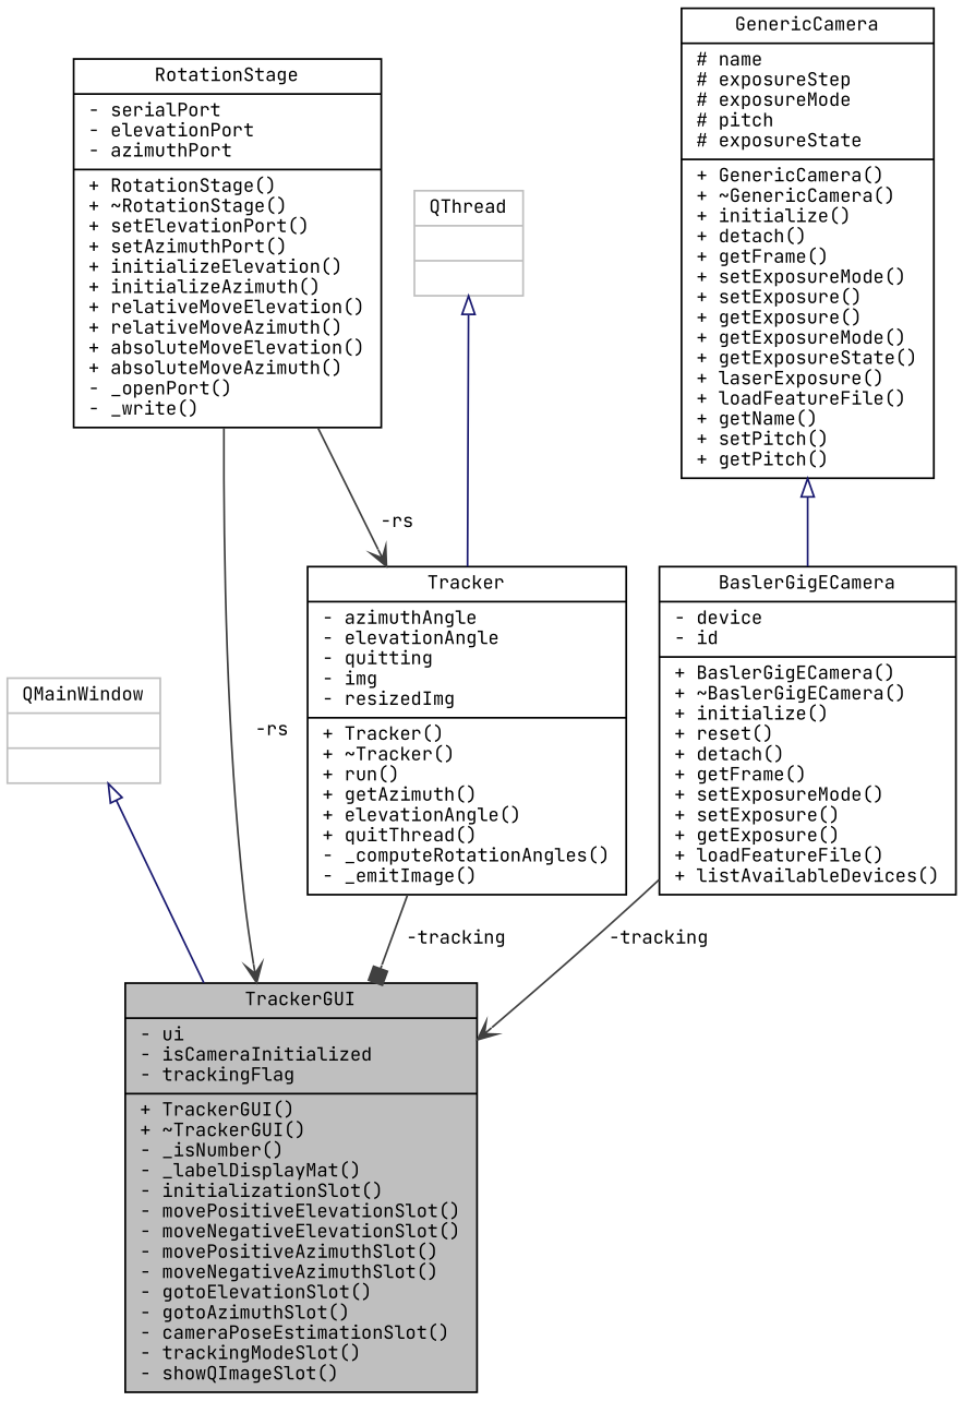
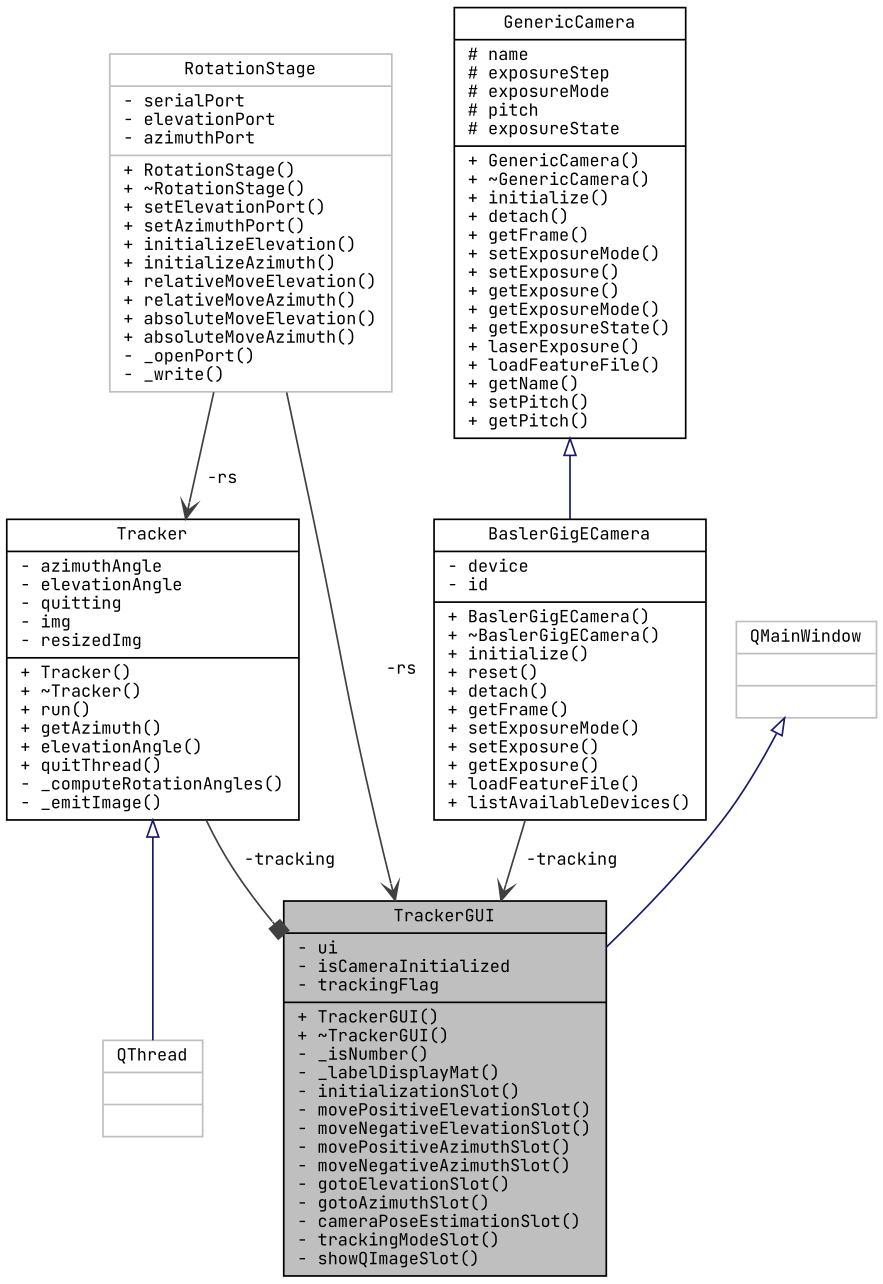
  digraph {
    fontname="JetBrains Mono"
    node [color=black fillcolor=white fontname="JetBrains Mono" fontsize=10 shape=record style=filled]
    edge [color=grey25 fontname="JetBrains Mono" fontsize=10 labelfontname=Helvetica labelfontsize=10 style=solid]
    n1 [fillcolor=grey75 fontcolor=black height=0.2 label="{TrackerGUI\n|- ui\l- isCameraInitialized\l- trackingFlag\l|+ TrackerGUI()\l+ ~TrackerGUI()\l- _isNumber()\l- _labelDisplayMat()\l- initializationSlot()\l- movePositiveElevationSlot()\l- moveNegativeElevationSlot()\l- movePositiveAzimuthSlot()\l- moveNegativeAzimuthSlot()\l- gotoElevationSlot()\l- gotoAzimuthSlot()\l- cameraPoseEstimationSlot()\l- trackingModeSlot()\l- showQImageSlot()\l}" width=0.4]
    n2 [color=grey75 height=0.2 label="{QMainWindow\n||}" width=0.4]
-   n3 [height=0.2 label="{RotationStage\n|- serialPort\l- elevationPort\l- azimuthPort\l|+ RotationStage()\l+ ~RotationStage()\l+ setElevationPort()\l+ setAzimuthPort()\l+ initializeElevation()\l+ initializeAzimuth()\l+ relativeMoveElevation()\l+ relativeMoveAzimuth()\l+ absoluteMoveElevation()\l+ absoluteMoveAzimuth()\l- _openPort()\l- _write()\l}" width=0.4]
+   n3 [color=grey75 height=0.2 label="{RotationStage\n|- serialPort\l- elevationPort\l- azimuthPort\l|+ RotationStage()\l+ ~RotationStage()\l+ setElevationPort()\l+ setAzimuthPort()\l+ initializeElevation()\l+ initializeAzimuth()\l+ relativeMoveElevation()\l+ relativeMoveAzimuth()\l+ absoluteMoveElevation()\l+ absoluteMoveAzimuth()\l- _openPort()\l- _write()\l}" width=0.4]
    n4 [height=0.2 label="{Tracker\n|- azimuthAngle\l- elevationAngle\l- quitting\l- img\l- resizedImg\l|+ Tracker()\l+ ~Tracker()\l+ run()\l+ getAzimuth()\l+ elevationAngle()\l+ quitThread()\l- _computeRotationAngles()\l- _emitImage()\l}" width=0.4]
    n5 [height=0.2 label="{BaslerGigECamera\n|- device\l- id\l|+ BaslerGigECamera()\l+ ~BaslerGigECamera()\l+ initialize()\l+ reset()\l+ detach()\l+ getFrame()\l+ setExposureMode()\l+ setExposure()\l+ getExposure()\l+ loadFeatureFile()\l+ listAvailableDevices()\l}" width=0.4]
    n6 [height=0.2 label="{GenericCamera\n|# name\l# exposureStep\l# exposureMode\l# pitch\l# exposureState\l|+ GenericCamera()\l+ ~GenericCamera()\l+ initialize()\l+ detach()\l+ getFrame()\l+ setExposureMode()\l+ setExposure()\l+ getExposure()\l+ getExposureMode()\l+ getExposureState()\l+ laserExposure()\l+ loadFeatureFile()\l+ getName()\l+ setPitch()\l+ getPitch()\l}" width=0.4]
    n7 [color=grey75 height=0.2 label="{QThread\n||}" width=0.4]
    n2 -> n1 [arrowtail=onormal color=midnightblue dir=back]
    n3 -> n1 [arrowhead=vee label=" -rs"]
    n3 -> n4 [arrowhead=vee label=" -rs"]
    n4 -> n1 [arrowhead=box label=" -tracking"]
    n5 -> n1 [arrowhead=vee label=" -tracking"]
    n6 -> n5 [arrowtail=onormal color=midnightblue dir=back]
-   n7 -> n4 [arrowtail=onormal color=midnightblue dir=back]
+   n4 -> n7 [arrowtail=onormal color=midnightblue dir=back]
  }
